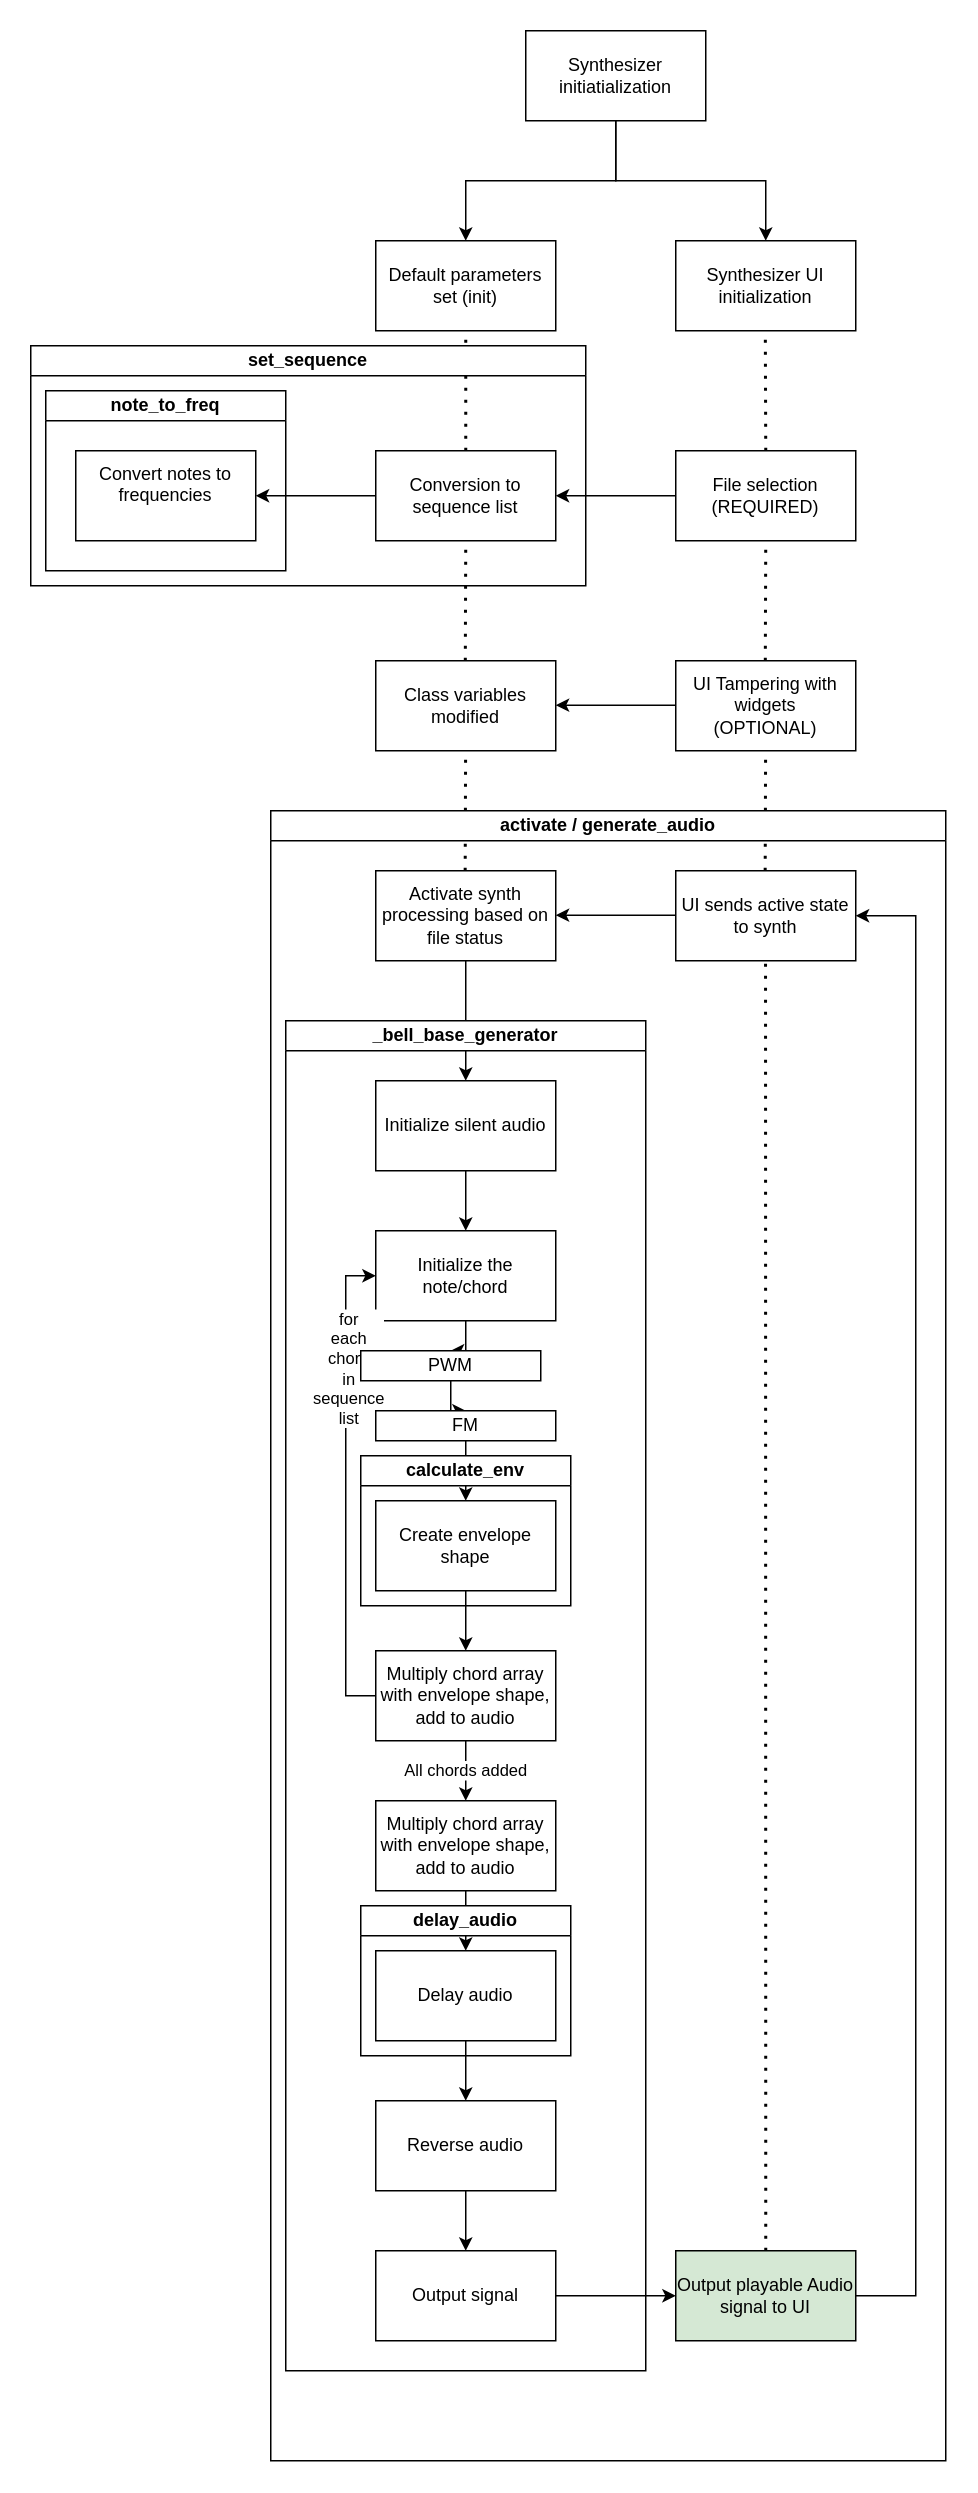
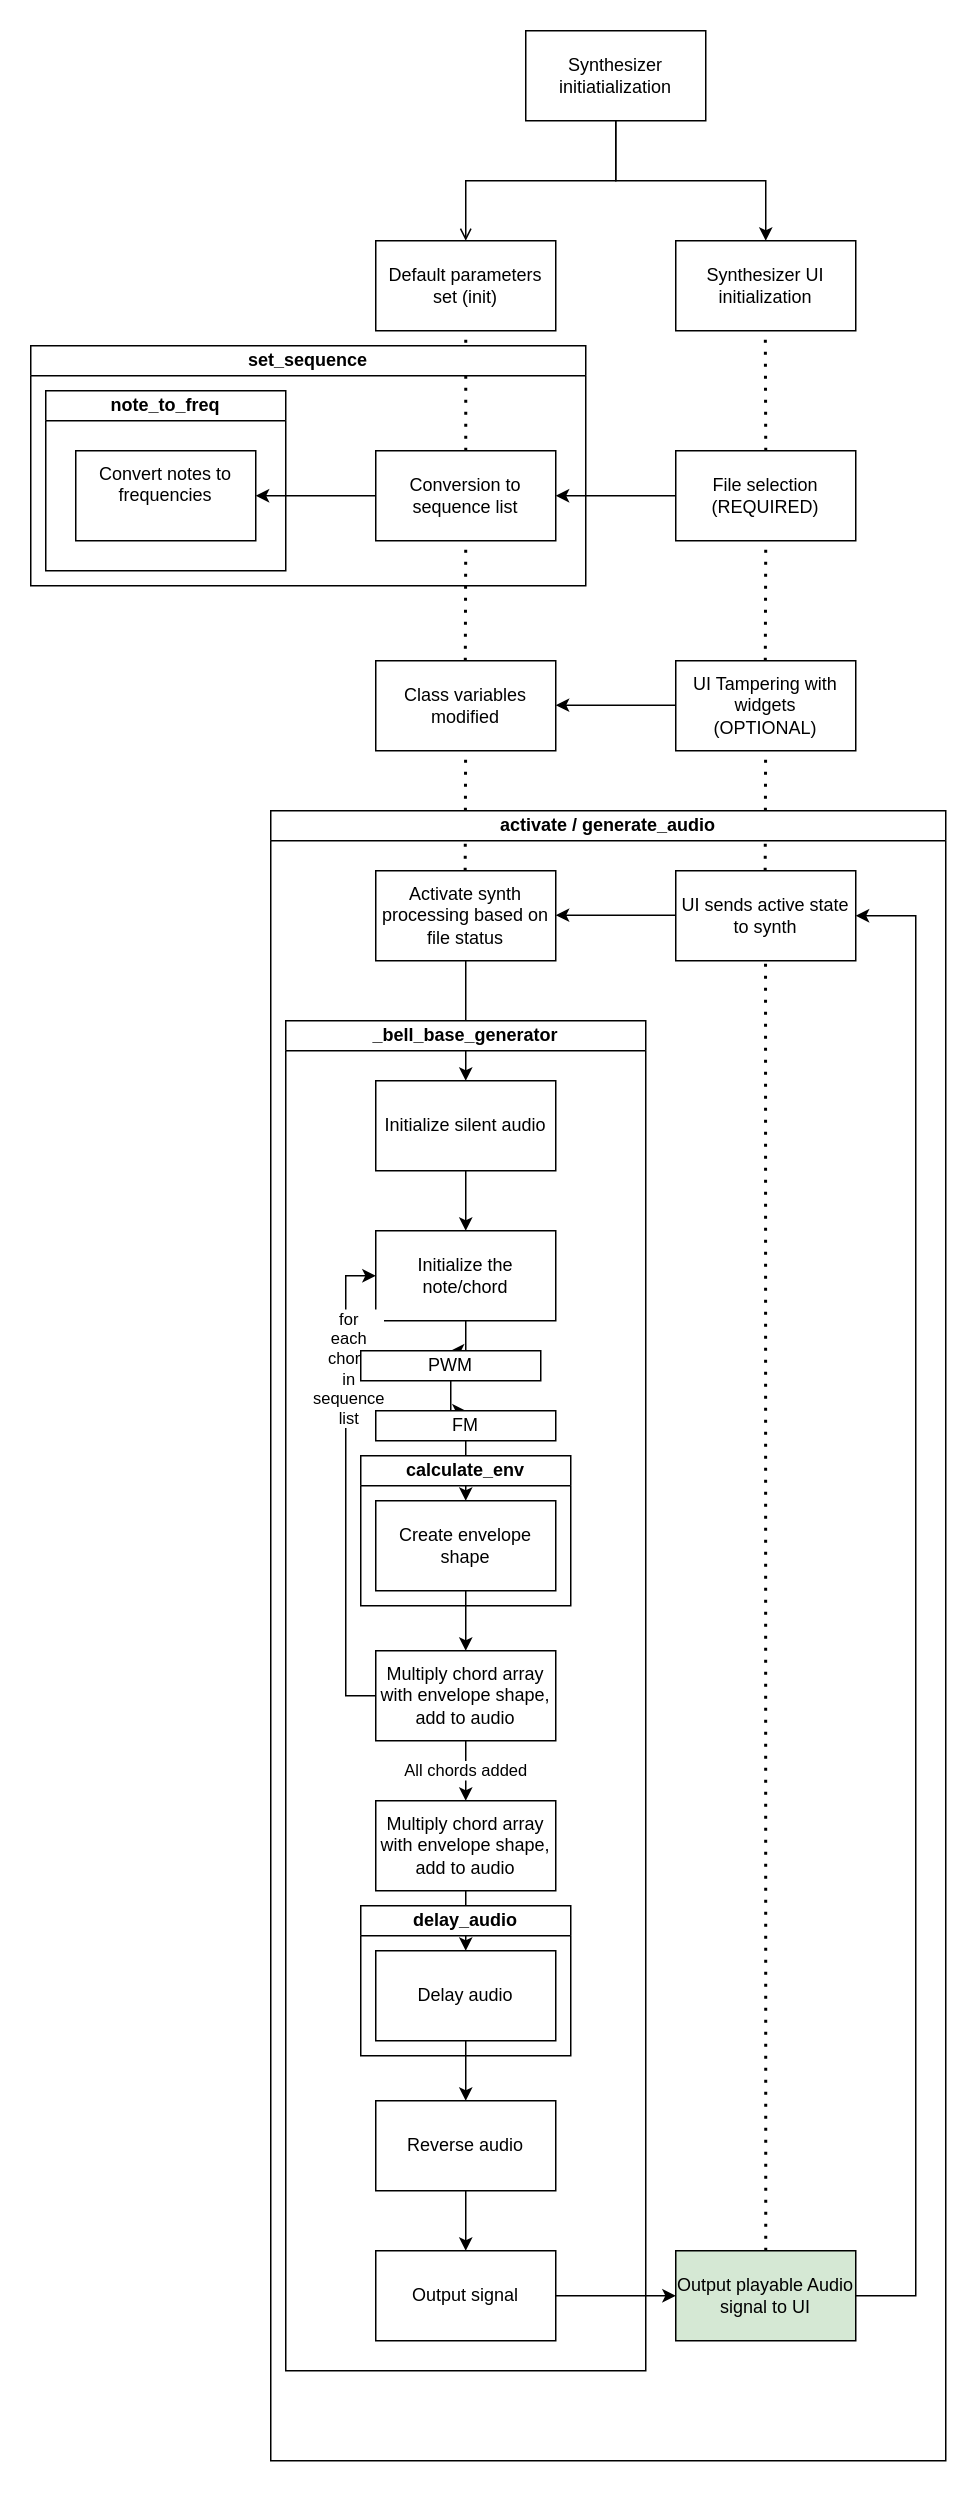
  <mxCell id="0" />
  <mxCell id="1" parent="0" />
- <mxCell id="2" style="edgeStyle=orthogonalEdgeStyle;rounded=0;orthogonalLoop=1;jettySize=auto;html=1;entryX=0.5;entryY=0;entryDx=0;entryDy=0;" edge="1" parent="1" source="4" target="6"><mxGeometry relative="1" as="geometry"><mxPoint x="410" y="120" as="targetPoint" /></mxGeometry></mxCell>
+ <mxCell id="2" style="edgeStyle=orthogonalEdgeStyle;rounded=0;orthogonalLoop=1;jettySize=auto;html=1;entryX=0.5;entryY=0;entryDx=0;entryDy=0;endArrow=open;" edge="1" parent="1" source="4" target="6"><mxGeometry relative="1" as="geometry"><mxPoint x="410" y="120" as="targetPoint" /></mxGeometry></mxCell>
  <mxCell id="3" style="edgeStyle=orthogonalEdgeStyle;rounded=0;orthogonalLoop=1;jettySize=auto;html=1;entryX=0.5;entryY=0;entryDx=0;entryDy=0;" edge="1" parent="1" source="4" target="5"><mxGeometry relative="1" as="geometry" /></mxCell>
  <mxCell id="4" value="Synthesizer initiatialization" style="rounded=0;whiteSpace=wrap;html=1;" vertex="1" parent="1"><mxGeometry x="350" y="20" width="120" height="60" as="geometry" /></mxCell>
  <mxCell id="5" value="Synthesizer UI initialization" style="rounded=0;whiteSpace=wrap;html=1;" vertex="1" parent="1"><mxGeometry x="450" y="160" width="120" height="60" as="geometry" /></mxCell>
  <mxCell id="6" value="Default parameters set (init)" style="rounded=0;whiteSpace=wrap;html=1;" vertex="1" parent="1"><mxGeometry x="250" y="160" width="120" height="60" as="geometry" /></mxCell>
  <mxCell id="7" value="" style="endArrow=none;dashed=1;html=1;dashPattern=1 3;strokeWidth=2;rounded=0;entryX=0.5;entryY=1;entryDx=0;entryDy=0;" edge="1" parent="1" target="6"><mxGeometry width="50" height="50" relative="1" as="geometry"><mxPoint x="310" y="300" as="sourcePoint" /><mxPoint x="420" y="240" as="targetPoint" /></mxGeometry></mxCell>
  <mxCell id="8" style="edgeStyle=orthogonalEdgeStyle;rounded=0;orthogonalLoop=1;jettySize=auto;html=1;entryX=1;entryY=0.5;entryDx=0;entryDy=0;" edge="1" parent="1" source="9" target="11"><mxGeometry relative="1" as="geometry" /></mxCell>
  <mxCell id="9" value="File selection (REQUIRED)" style="rounded=0;whiteSpace=wrap;html=1;" vertex="1" parent="1"><mxGeometry x="450" y="300" width="120" height="60" as="geometry" /></mxCell>
  <mxCell id="10" value="" style="edgeStyle=orthogonalEdgeStyle;rounded=0;orthogonalLoop=1;jettySize=auto;html=1;" edge="1" parent="1" source="11" target="17"><mxGeometry relative="1" as="geometry" /></mxCell>
  <mxCell id="11" value="Conversion to sequence list" style="rounded=0;whiteSpace=wrap;html=1;" vertex="1" parent="1"><mxGeometry x="250" y="300" width="120" height="60" as="geometry" /></mxCell>
  <mxCell id="12" value="UI Tampering with widgets &lt;br&gt;(OPTIONAL)" style="rounded=0;whiteSpace=wrap;html=1;" vertex="1" parent="1"><mxGeometry x="450" y="440" width="120" height="60" as="geometry" /></mxCell>
  <mxCell id="13" value="Class variables modified" style="rounded=0;whiteSpace=wrap;html=1;" vertex="1" parent="1"><mxGeometry x="250" y="440" width="120" height="60" as="geometry" /></mxCell>
  <mxCell id="14" value="" style="endArrow=none;dashed=1;html=1;dashPattern=1 3;strokeWidth=2;rounded=0;entryX=0.5;entryY=1;entryDx=0;entryDy=0;" edge="1" parent="1" target="11"><mxGeometry width="50" height="50" relative="1" as="geometry"><mxPoint x="309.71" y="440" as="sourcePoint" /><mxPoint x="309.71" y="400" as="targetPoint" /></mxGeometry></mxCell>
  <mxCell id="15" value="" style="endArrow=none;dashed=1;html=1;dashPattern=1 3;strokeWidth=2;rounded=0;entryX=0.5;entryY=1;entryDx=0;entryDy=0;" edge="1" parent="1"><mxGeometry width="50" height="50" relative="1" as="geometry"><mxPoint x="510" y="300" as="sourcePoint" /><mxPoint x="509.71" y="220" as="targetPoint" /></mxGeometry></mxCell>
  <mxCell id="16" value="" style="endArrow=none;dashed=1;html=1;dashPattern=1 3;strokeWidth=2;rounded=0;entryX=0.5;entryY=1;entryDx=0;entryDy=0;" edge="1" parent="1" target="9"><mxGeometry width="50" height="50" relative="1" as="geometry"><mxPoint x="509.71" y="440" as="sourcePoint" /><mxPoint x="509.71" y="400" as="targetPoint" /></mxGeometry></mxCell>
  <mxCell id="17" value="Convert notes to frequencies &lt;div&gt;&lt;br/&gt;&lt;/div&gt;" style="rounded=0;whiteSpace=wrap;html=1;" vertex="1" parent="1"><mxGeometry x="50" y="300" width="120" height="60" as="geometry" /></mxCell>
  <mxCell id="18" value="note_to_freq" style="swimlane;whiteSpace=wrap;html=1;startSize=20;" vertex="1" parent="1"><mxGeometry x="30" y="260" width="160" height="120" as="geometry" /></mxCell>
  <mxCell id="19" value="set_sequence" style="swimlane;whiteSpace=wrap;html=1;startSize=20;" vertex="1" parent="1"><mxGeometry x="20" y="230" width="370" height="160" as="geometry" /></mxCell>
  <mxCell id="20" style="edgeStyle=orthogonalEdgeStyle;rounded=0;orthogonalLoop=1;jettySize=auto;html=1;entryX=1;entryY=0.5;entryDx=0;entryDy=0;" edge="1" parent="1"><mxGeometry relative="1" as="geometry"><mxPoint x="450" y="469.6" as="sourcePoint" /><mxPoint x="370" y="469.6" as="targetPoint" /></mxGeometry></mxCell>
  <mxCell id="21" value="UI sends active state to synth" style="rounded=0;whiteSpace=wrap;html=1;" vertex="1" parent="1"><mxGeometry x="450" y="580" width="120" height="60" as="geometry" /></mxCell>
  <mxCell id="22" style="edgeStyle=orthogonalEdgeStyle;rounded=0;orthogonalLoop=1;jettySize=auto;html=1;entryX=1;entryY=0.5;entryDx=0;entryDy=0;" edge="1" parent="1"><mxGeometry relative="1" as="geometry"><mxPoint x="450" y="609.62" as="sourcePoint" /><mxPoint x="370" y="609.62" as="targetPoint" /></mxGeometry></mxCell>
  <mxCell id="23" value="" style="endArrow=none;dashed=1;html=1;dashPattern=1 3;strokeWidth=2;rounded=0;entryX=0.5;entryY=1;entryDx=0;entryDy=0;" edge="1" parent="1"><mxGeometry width="50" height="50" relative="1" as="geometry"><mxPoint x="309.62" y="580" as="sourcePoint" /><mxPoint x="309.91" y="500" as="targetPoint" /></mxGeometry></mxCell>
  <mxCell id="24" style="edgeStyle=orthogonalEdgeStyle;rounded=0;orthogonalLoop=1;jettySize=auto;html=1;entryX=0.5;entryY=0;entryDx=0;entryDy=0;" edge="1" parent="1" source="25" target="31"><mxGeometry relative="1" as="geometry" /></mxCell>
  <mxCell id="25" value="Activate synth processing based on file status" style="rounded=0;whiteSpace=wrap;html=1;" vertex="1" parent="1"><mxGeometry x="250" y="580" width="120" height="60" as="geometry" /></mxCell>
  <mxCell id="26" value="" style="endArrow=none;dashed=1;html=1;dashPattern=1 3;strokeWidth=2;rounded=0;entryX=0.5;entryY=1;entryDx=0;entryDy=0;" edge="1" parent="1"><mxGeometry width="50" height="50" relative="1" as="geometry"><mxPoint x="509.62" y="580" as="sourcePoint" /><mxPoint x="509.91" y="500" as="targetPoint" /></mxGeometry></mxCell>
  <mxCell id="27" value="activate / generate_audio" style="swimlane;whiteSpace=wrap;html=1;startSize=20;" vertex="1" parent="1"><mxGeometry x="180" y="540" width="450" height="1100" as="geometry" /></mxCell>
  <mxCell id="28" value="" style="endArrow=none;dashed=1;html=1;dashPattern=1 3;strokeWidth=2;rounded=0;entryX=0.5;entryY=1;entryDx=0;entryDy=0;" edge="1" parent="27"><mxGeometry width="50" height="50" relative="1" as="geometry"><mxPoint x="330" y="960" as="sourcePoint" /><mxPoint x="329.86" y="100" as="targetPoint" /></mxGeometry></mxCell>
  <mxCell id="29" value="Output playable Audio signal to UI" style="rounded=0;whiteSpace=wrap;html=1;fillColor=#d5e8d4;" vertex="1" parent="27"><mxGeometry x="270" y="960" width="120" height="60" as="geometry" /></mxCell>
  <mxCell id="30" value="" style="edgeStyle=orthogonalEdgeStyle;rounded=0;orthogonalLoop=1;jettySize=auto;html=1;" edge="1" parent="1" source="31" target="34"><mxGeometry relative="1" as="geometry" /></mxCell>
  <mxCell id="31" value="Initialize silent audio" style="rounded=0;whiteSpace=wrap;html=1;" vertex="1" parent="1"><mxGeometry x="250" y="720" width="120" height="60" as="geometry" /></mxCell>
  <mxCell id="32" value="_bell_base_generator" style="swimlane;whiteSpace=wrap;html=1;startSize=20;" vertex="1" parent="1"><mxGeometry x="190" y="680" width="240" height="900" as="geometry" /></mxCell>
  <mxCell id="33" value="" style="edgeStyle=orthogonalEdgeStyle;rounded=0;orthogonalLoop=1;jettySize=auto;html=1;" edge="1" parent="32" source="34" target="42"><mxGeometry relative="1" as="geometry" /></mxCell>
  <mxCell id="34" value="Initialize the note/chord" style="rounded=0;whiteSpace=wrap;html=1;" vertex="1" parent="32"><mxGeometry x="60" y="140" width="120" height="60" as="geometry" /></mxCell>
  <mxCell id="35" style="edgeStyle=orthogonalEdgeStyle;rounded=0;orthogonalLoop=1;jettySize=auto;html=1;entryX=0;entryY=0.5;entryDx=0;entryDy=0;" edge="1" parent="32" source="38" target="34"><mxGeometry relative="1" as="geometry"><mxPoint x="30" y="170" as="targetPoint" /><Array as="points"><mxPoint x="40" y="450" /><mxPoint x="40" y="170" /></Array></mxGeometry></mxCell>
  <mxCell id="36" value="for &lt;br&gt;each &lt;br&gt;chord&lt;br&gt;in&lt;br&gt;sequence&lt;br&gt;list" style="edgeLabel;html=1;align=center;verticalAlign=middle;resizable=0;points=[];" vertex="1" connectable="0" parent="35"><mxGeometry x="0.365" y="-1" relative="1" as="geometry"><mxPoint y="-21" as="offset" /></mxGeometry></mxCell>
  <mxCell id="37" value="All chords added" style="edgeStyle=orthogonalEdgeStyle;rounded=0;orthogonalLoop=1;jettySize=auto;html=1;entryX=0.5;entryY=0;entryDx=0;entryDy=0;" edge="1" parent="32" source="38" target="47"><mxGeometry x="0.007" relative="1" as="geometry"><mxPoint as="offset" /></mxGeometry></mxCell>
  <mxCell id="38" value="Multiply chord array with envelope shape, add to audio" style="rounded=0;whiteSpace=wrap;html=1;" vertex="1" parent="32"><mxGeometry x="60" y="420" width="120" height="60" as="geometry" /></mxCell>
  <mxCell id="39" style="edgeStyle=orthogonalEdgeStyle;rounded=0;orthogonalLoop=1;jettySize=auto;html=1;entryX=0.5;entryY=0;entryDx=0;entryDy=0;" edge="1" parent="32" source="40" target="38"><mxGeometry relative="1" as="geometry" /></mxCell>
  <mxCell id="40" value="Create envelope shape" style="rounded=0;whiteSpace=wrap;html=1;" vertex="1" parent="32"><mxGeometry x="60" y="320" width="120" height="60" as="geometry" /></mxCell>
  <mxCell id="41" style="edgeStyle=orthogonalEdgeStyle;rounded=0;orthogonalLoop=1;jettySize=auto;html=1;entryX=0.5;entryY=0;entryDx=0;entryDy=0;" edge="1" parent="32" source="42" target="44"><mxGeometry relative="1" as="geometry" /></mxCell>
  <mxCell id="42" value="PWM" style="rounded=0;whiteSpace=wrap;html=1;" vertex="1" parent="32"><mxGeometry x="50" y="220" width="120" height="20" as="geometry" /></mxCell>
  <mxCell id="43" style="edgeStyle=orthogonalEdgeStyle;rounded=0;orthogonalLoop=1;jettySize=auto;html=1;entryX=0.5;entryY=0;entryDx=0;entryDy=0;" edge="1" parent="32" source="44" target="40"><mxGeometry relative="1" as="geometry"><mxPoint x="120" y="310" as="targetPoint" /></mxGeometry></mxCell>
  <mxCell id="44" value="FM" style="rounded=0;whiteSpace=wrap;html=1;" vertex="1" parent="32"><mxGeometry x="60" y="260" width="120" height="20" as="geometry" /></mxCell>
  <mxCell id="45" value="calculate_env" style="swimlane;whiteSpace=wrap;html=1;startSize=20;" vertex="1" parent="32"><mxGeometry x="50" y="290" width="140" height="100" as="geometry" /></mxCell>
  <mxCell id="46" style="edgeStyle=orthogonalEdgeStyle;rounded=0;orthogonalLoop=1;jettySize=auto;html=1;entryX=0.5;entryY=0;entryDx=0;entryDy=0;" edge="1" parent="32" source="47" target="49"><mxGeometry relative="1" as="geometry" /></mxCell>
  <mxCell id="47" value="Multiply chord array with envelope shape, add to audio" style="rounded=0;whiteSpace=wrap;html=1;" vertex="1" parent="32"><mxGeometry x="60" y="520" width="120" height="60" as="geometry" /></mxCell>
  <mxCell id="48" style="edgeStyle=orthogonalEdgeStyle;rounded=0;orthogonalLoop=1;jettySize=auto;html=1;entryX=0.5;entryY=0;entryDx=0;entryDy=0;" edge="1" parent="32" source="49" target="51"><mxGeometry relative="1" as="geometry" /></mxCell>
  <mxCell id="49" value="Delay audio" style="rounded=0;whiteSpace=wrap;html=1;" vertex="1" parent="32"><mxGeometry x="60" y="620" width="120" height="60" as="geometry" /></mxCell>
  <mxCell id="50" style="edgeStyle=orthogonalEdgeStyle;rounded=0;orthogonalLoop=1;jettySize=auto;html=1;entryX=0.5;entryY=0;entryDx=0;entryDy=0;" edge="1" parent="32" source="51" target="52"><mxGeometry relative="1" as="geometry" /></mxCell>
  <mxCell id="51" value="Reverse audio" style="rounded=0;whiteSpace=wrap;html=1;" vertex="1" parent="32"><mxGeometry x="60" y="720" width="120" height="60" as="geometry" /></mxCell>
  <mxCell id="52" value="Output signal" style="rounded=0;whiteSpace=wrap;html=1;" vertex="1" parent="32"><mxGeometry x="60" y="820" width="120" height="60" as="geometry" /></mxCell>
  <mxCell id="53" value="delay_audio" style="swimlane;whiteSpace=wrap;html=1;startSize=20;" vertex="1" parent="32"><mxGeometry x="50" y="590" width="140" height="100" as="geometry" /></mxCell>
  <mxCell id="54" style="edgeStyle=orthogonalEdgeStyle;rounded=0;orthogonalLoop=1;jettySize=auto;html=1;entryX=0;entryY=0.5;entryDx=0;entryDy=0;" edge="1" parent="1" source="52" target="29"><mxGeometry relative="1" as="geometry" /></mxCell>
  <mxCell id="55" style="edgeStyle=orthogonalEdgeStyle;rounded=0;orthogonalLoop=1;jettySize=auto;html=1;entryX=1;entryY=0.5;entryDx=0;entryDy=0;" edge="1" parent="1" source="29" target="21"><mxGeometry relative="1" as="geometry"><mxPoint x="620" y="620" as="targetPoint" /><Array as="points"><mxPoint x="610" y="1530" /><mxPoint x="610" y="610" /></Array></mxGeometry></mxCell>
